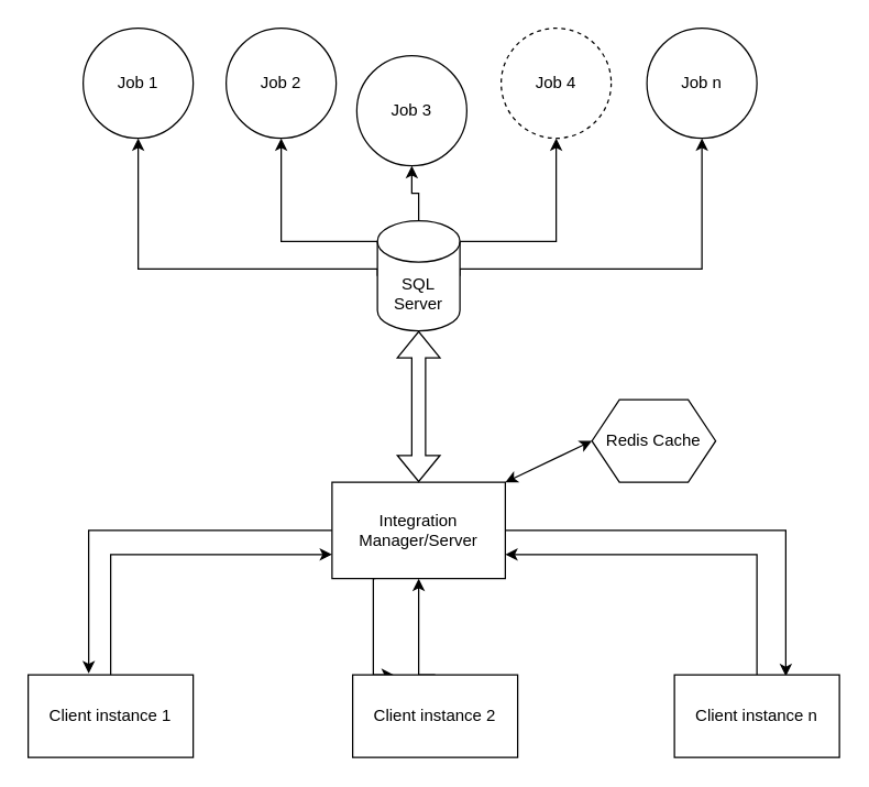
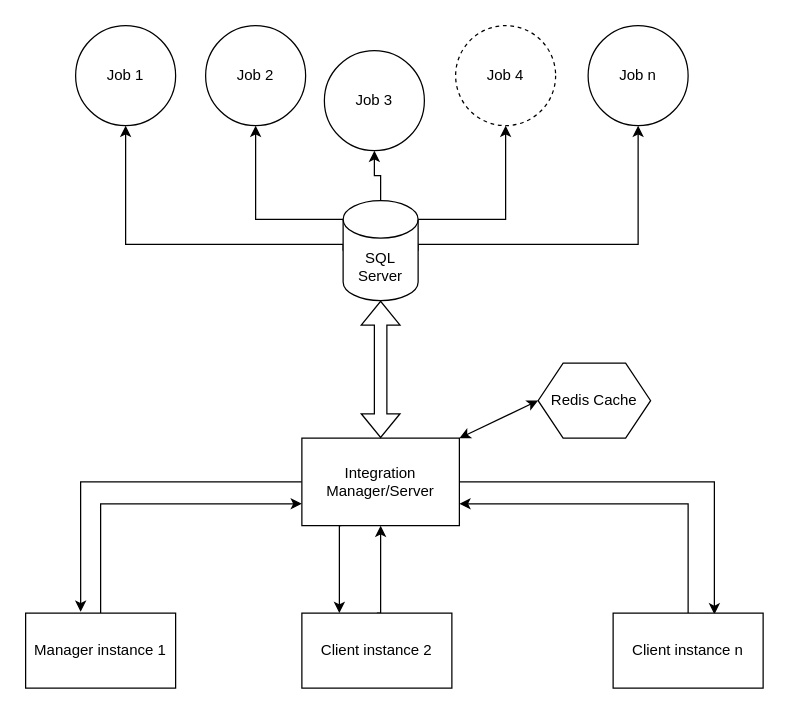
  <mxCell id="0" />
  <mxCell id="1" parent="0" />
  <mxCell id="2" value="Job 2" style="ellipse;whiteSpace=wrap;html=1;aspect=fixed;" parent="1" vertex="1"><mxGeometry x="164" y="20" width="80" height="80" as="geometry" /></mxCell>
  <mxCell id="3" value="Job 4" style="ellipse;whiteSpace=wrap;html=1;aspect=fixed;dashed=1;" parent="1" vertex="1"><mxGeometry x="364" y="20" width="80" height="80" as="geometry" /></mxCell>
  <mxCell id="4" style="edgeStyle=orthogonalEdgeStyle;rounded=0;orthogonalLoop=1;jettySize=auto;html=1;exitX=0.5;exitY=0;exitDx=0;exitDy=0;exitPerimeter=0;entryX=0.5;entryY=1;entryDx=0;entryDy=0;" parent="1" source="24" target="5" edge="1"><mxGeometry relative="1" as="geometry"><mxPoint x="360" y="140" as="targetPoint" /></mxGeometry></mxCell>
  <mxCell id="5" value="Job 3" style="ellipse;whiteSpace=wrap;html=1;aspect=fixed;" parent="1" vertex="1"><mxGeometry x="259" y="40" width="80" height="80" as="geometry" /></mxCell>
  <mxCell id="6" value="Job 1" style="ellipse;whiteSpace=wrap;html=1;aspect=fixed;" parent="1" vertex="1"><mxGeometry x="60" y="20" width="80" height="80" as="geometry" /></mxCell>
  <mxCell id="7" value="Job n" style="ellipse;whiteSpace=wrap;html=1;aspect=fixed;" parent="1" vertex="1"><mxGeometry x="470" y="20" width="80" height="80" as="geometry" /></mxCell>
  <mxCell id="8" style="edgeStyle=orthogonalEdgeStyle;rounded=0;orthogonalLoop=1;jettySize=auto;html=1;exitX=0;exitY=0.5;exitDx=0;exitDy=0;entryX=0.5;entryY=1;entryDx=0;entryDy=0;exitPerimeter=0;" parent="1" source="24" target="6" edge="1"><mxGeometry relative="1" as="geometry"><Array as="points"><mxPoint x="274" y="195" /><mxPoint x="100" y="195" /></Array><mxPoint x="244" y="195" as="sourcePoint" /></mxGeometry></mxCell>
  <mxCell id="9" style="edgeStyle=orthogonalEdgeStyle;rounded=0;orthogonalLoop=1;jettySize=auto;html=1;entryX=0.5;entryY=1;entryDx=0;entryDy=0;exitX=0;exitY=0;exitDx=0;exitDy=15;exitPerimeter=0;" parent="1" source="24" target="2" edge="1"><mxGeometry relative="1" as="geometry"><mxPoint x="260" y="180" as="sourcePoint" /></mxGeometry></mxCell>
  <mxCell id="10" style="edgeStyle=orthogonalEdgeStyle;rounded=0;orthogonalLoop=1;jettySize=auto;html=1;entryX=0.5;entryY=1;entryDx=0;entryDy=0;exitX=1;exitY=0;exitDx=0;exitDy=15;exitPerimeter=0;" parent="1" source="24" target="3" edge="1"><mxGeometry relative="1" as="geometry"><mxPoint x="370" y="180" as="sourcePoint" /></mxGeometry></mxCell>
  <mxCell id="11" style="edgeStyle=orthogonalEdgeStyle;rounded=0;orthogonalLoop=1;jettySize=auto;html=1;exitX=1;exitY=0.5;exitDx=0;exitDy=0;entryX=0.5;entryY=1;entryDx=0;entryDy=0;exitPerimeter=0;" parent="1" source="24" target="7" edge="1"><mxGeometry relative="1" as="geometry"><Array as="points"><mxPoint x="334" y="195" /><mxPoint x="510" y="195" /></Array><mxPoint x="364" y="195" as="sourcePoint" /></mxGeometry></mxCell>
  <mxCell id="12" style="edgeStyle=orthogonalEdgeStyle;rounded=0;orthogonalLoop=1;jettySize=auto;html=1;exitX=0;exitY=0.5;exitDx=0;exitDy=0;entryX=0.367;entryY=-0.017;entryDx=0;entryDy=0;entryPerimeter=0;" parent="1" source="15" target="18" edge="1"><mxGeometry relative="1" as="geometry" /></mxCell>
  <mxCell id="13" style="edgeStyle=orthogonalEdgeStyle;rounded=0;orthogonalLoop=1;jettySize=auto;html=1;exitX=0.25;exitY=1;exitDx=0;exitDy=0;entryX=0.25;entryY=0;entryDx=0;entryDy=0;" parent="1" source="15" target="22" edge="1"><mxGeometry relative="1" as="geometry"><Array as="points"><mxPoint x="271" y="420" /></Array></mxGeometry></mxCell>
  <mxCell id="14" style="edgeStyle=orthogonalEdgeStyle;rounded=0;orthogonalLoop=1;jettySize=auto;html=1;exitX=1;exitY=0.5;exitDx=0;exitDy=0;entryX=0.675;entryY=0.017;entryDx=0;entryDy=0;entryPerimeter=0;" parent="1" source="15" target="20" edge="1"><mxGeometry relative="1" as="geometry" /></mxCell>
  <mxCell id="15" value="Integration Manager/Server" style="rounded=0;whiteSpace=wrap;html=1;" parent="1" vertex="1"><mxGeometry x="241" y="350" width="126" height="70" as="geometry" /></mxCell>
  <mxCell id="16" value="" style="shape=flexArrow;endArrow=classic;startArrow=classic;html=1;rounded=0;entryX=0.5;entryY=1;entryDx=0;entryDy=0;exitX=0.5;exitY=0;exitDx=0;exitDy=0;" parent="1" source="15" edge="1"><mxGeometry width="100" height="100" relative="1" as="geometry"><mxPoint x="250" y="360" as="sourcePoint" /><mxPoint x="304" y="240" as="targetPoint" /></mxGeometry></mxCell>
  <mxCell id="17" style="edgeStyle=orthogonalEdgeStyle;rounded=0;orthogonalLoop=1;jettySize=auto;html=1;exitX=0.5;exitY=0;exitDx=0;exitDy=0;entryX=0;entryY=0.75;entryDx=0;entryDy=0;" parent="1" source="18" target="15" edge="1"><mxGeometry relative="1" as="geometry" /></mxCell>
- <mxCell id="18" value="Client instance 1" style="rounded=0;whiteSpace=wrap;html=1;" parent="1" vertex="1"><mxGeometry x="20" y="490" width="120" height="60" as="geometry" /></mxCell>
+ <mxCell id="18" value="Manager instance 1" style="rounded=0;whiteSpace=wrap;html=1;" parent="1" vertex="1"><mxGeometry x="20" y="490" width="120" height="60" as="geometry" /></mxCell>
  <mxCell id="19" style="edgeStyle=orthogonalEdgeStyle;rounded=0;orthogonalLoop=1;jettySize=auto;html=1;exitX=0.5;exitY=0;exitDx=0;exitDy=0;entryX=1;entryY=0.75;entryDx=0;entryDy=0;" parent="1" source="20" target="15" edge="1"><mxGeometry relative="1" as="geometry" /></mxCell>
  <mxCell id="20" value="Client instance n" style="rounded=0;whiteSpace=wrap;html=1;" parent="1" vertex="1"><mxGeometry x="490" y="490" width="120" height="60" as="geometry" /></mxCell>
  <mxCell id="21" style="edgeStyle=orthogonalEdgeStyle;rounded=0;orthogonalLoop=1;jettySize=auto;html=1;exitX=0.5;exitY=0;exitDx=0;exitDy=0;entryX=0.5;entryY=1;entryDx=0;entryDy=0;" parent="1" source="22" target="15" edge="1"><mxGeometry relative="1" as="geometry"><Array as="points"><mxPoint x="304" y="490" /></Array></mxGeometry></mxCell>
- <mxCell id="22" value="Client instance 2" style="rounded=0;whiteSpace=wrap;html=1;" parent="1" vertex="1"><mxGeometry x="256" y="490" width="120" height="60" as="geometry" /></mxCell>
+ <mxCell id="22" value="Client instance 2" style="rounded=0;whiteSpace=wrap;html=1;" parent="1" vertex="1"><mxGeometry x="241" y="490" width="120" height="60" as="geometry" /></mxCell>
  <mxCell id="23" value="" style="endArrow=classic;startArrow=classic;html=1;rounded=0;exitX=1;exitY=0;exitDx=0;exitDy=0;entryX=0;entryY=0.5;entryDx=0;entryDy=0;" parent="1" source="15" target="25" edge="1"><mxGeometry width="50" height="50" relative="1" as="geometry"><mxPoint x="380" y="380" as="sourcePoint" /><mxPoint x="480" y="310" as="targetPoint" /></mxGeometry></mxCell>
  <mxCell id="24" value="SQL Server" style="shape=cylinder3;whiteSpace=wrap;html=1;boundedLbl=1;backgroundOutline=1;size=15;" parent="1" vertex="1"><mxGeometry x="274" y="160" width="60" height="80" as="geometry" /></mxCell>
  <mxCell id="25" value="Redis Cache" style="shape=hexagon;perimeter=hexagonPerimeter2;whiteSpace=wrap;html=1;fixedSize=1;" parent="1" vertex="1"><mxGeometry x="430" y="290" width="90" height="60" as="geometry" /></mxCell>
